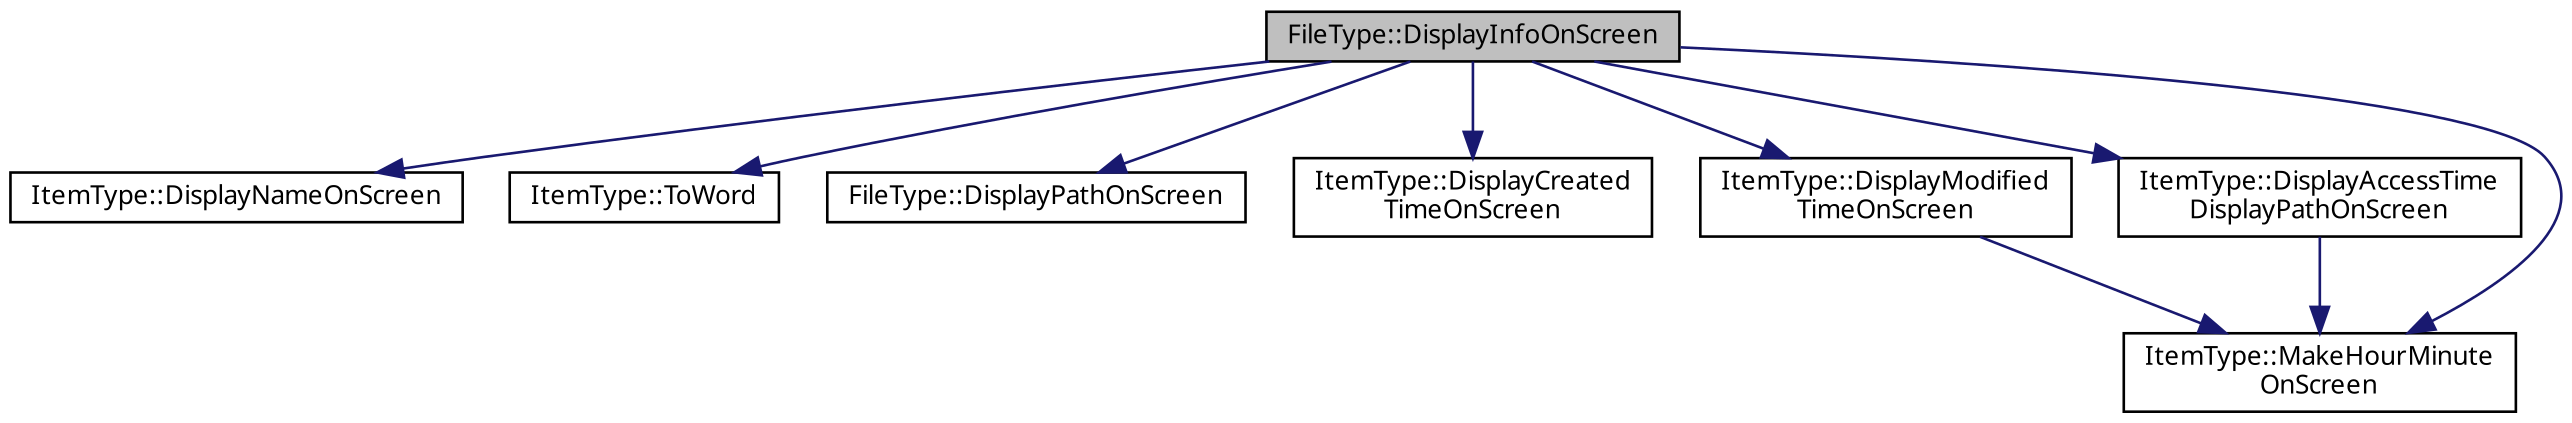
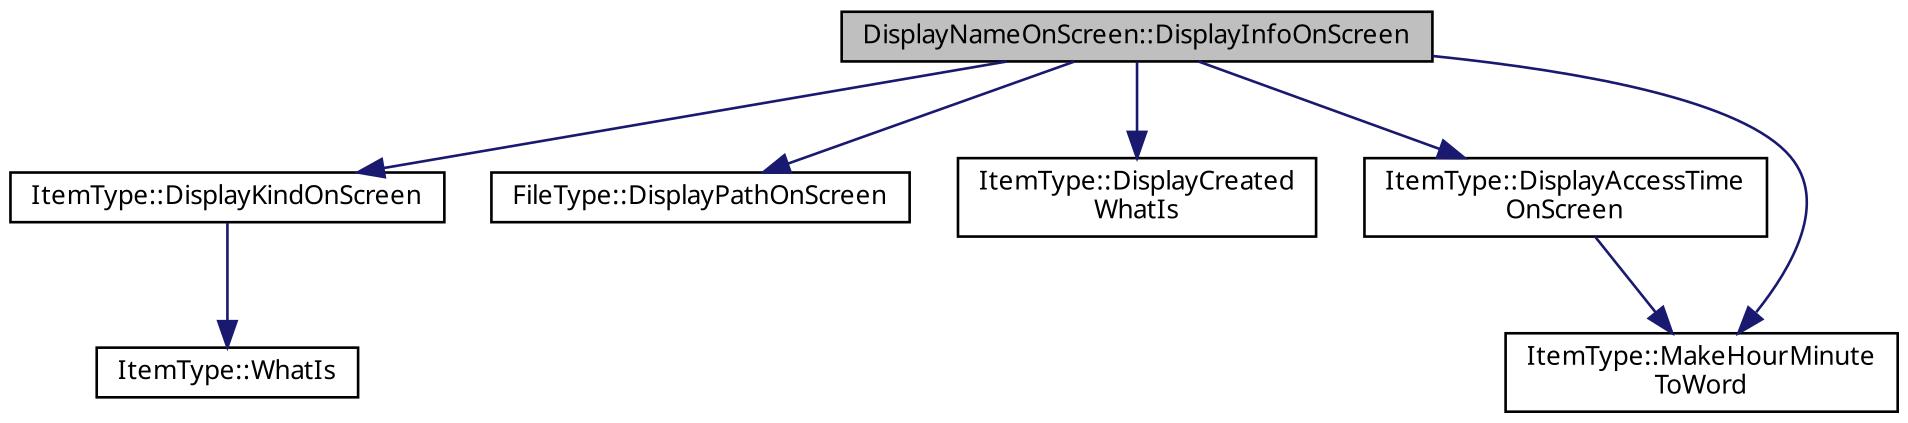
  digraph {
    fontname="Noto Sans"
    rankdir=TB
    node [color=black fillcolor=white fontname="Noto Sans" fontsize=10 shape=record style=filled]
    edge [color=midnightblue fontname="Noto Sans" fontsize=10 labelfontname=Helvetica labelfontsize=10 style=solid]
-   n1 [fillcolor=grey75 fontcolor=black height=0.2 label="FileType::DisplayInfoOnScreen" width=0.4]
-   n2 [height=0.2 label="ItemType::DisplayNameOnScreen" width=0.4]
-   n3 [height=0.2 label="ItemType::ToWord" width=0.4]
+   n1 [fillcolor=grey75 fontcolor=black height=0.2 label="DisplayNameOnScreen::DisplayInfoOnScreen" width=0.4]
+   n3 [height=0.2 label="ItemType::DisplayKindOnScreen" width=0.4]
    n4 [height=0.2 label="FileType::DisplayPathOnScreen" width=0.4]
-   n5 [height=0.2 label="ItemType::DisplayCreated\lTimeOnScreen" width=0.4]
-   n6 [height=0.2 label="ItemType::DisplayModified\lTimeOnScreen" width=0.4]
-   n7 [height=0.2 label="ItemType::DisplayAccessTime\lDisplayPathOnScreen" width=0.4]
-   n8 [height=0.2 label="ItemType::MakeHourMinute\lOnScreen" width=0.4]
-   n1 -> n2
+   n5 [height=0.2 label="ItemType::DisplayCreated\lWhatIs" width=0.4]
+   n7 [height=0.2 label="ItemType::DisplayAccessTime\lOnScreen" width=0.4]
+   n8 [height=0.2 label="ItemType::MakeHourMinute\lToWord" width=0.4]
+   n9 [height=0.2 label="ItemType::WhatIs" width=0.4]
    n1 -> n3
    n1 -> n4
    n1 -> n5
-   n1 -> n6
    n1 -> n7
    n1 -> n8
-   n6 -> n8
+   n3 -> n9
    n7 -> n8
  }
